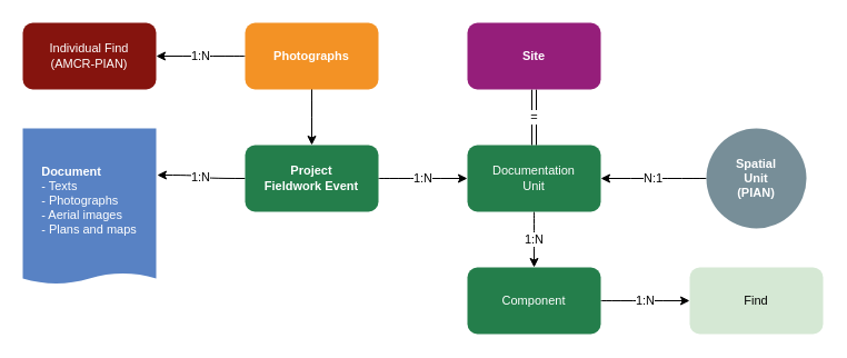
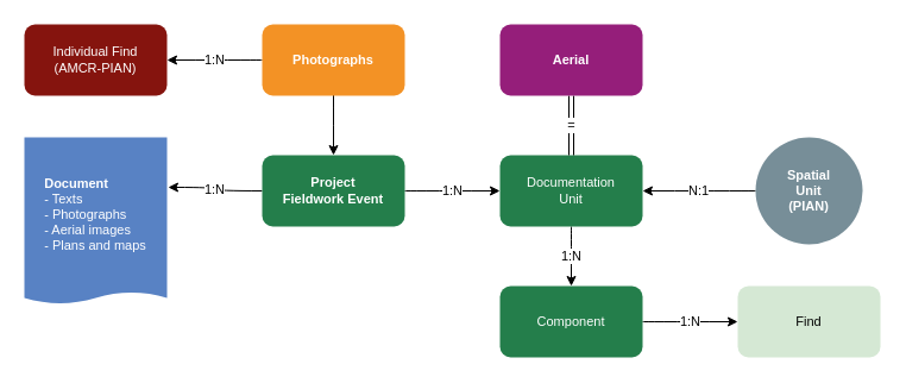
  <mxCell id="0" />
  <mxCell id="1" parent="0" />
  <mxCell id="2" value="&lt;div style=&quot;font-size: 11px;&quot; align=&quot;left&quot;&gt;&lt;b style=&quot;font-size: 11px;&quot;&gt;Document&lt;/b&gt;&lt;br style=&quot;font-size: 11px;&quot;&gt;&lt;/div&gt;&lt;div style=&quot;font-size: 11px;&quot; align=&quot;left&quot;&gt;&lt;span style=&quot;font-weight: normal; font-size: 11px;&quot;&gt;- Texts&lt;br style=&quot;font-size: 11px;&quot;&gt;- Photographs&lt;br style=&quot;font-size: 11px;&quot;&gt;- Aerial images&lt;br style=&quot;font-size: 11px;&quot;&gt;- Plans and maps&lt;/span&gt;&lt;br style=&quot;font-size: 11px;&quot;&gt;&lt;/div&gt;" style="shape=document;whiteSpace=wrap;html=1;boundedLbl=1;fontStyle=1;fillColor=#5882C4;strokeColor=none;size=0.071;fontFamily=Helvetica;fontSize=11;fontColor=#FFFFFF;" parent="1" vertex="1"><mxGeometry x="20" y="115" width="120" height="140" as="geometry" /></mxCell>
  <mxCell id="3" value="N:1" style="edgeStyle=orthogonalEdgeStyle;curved=1;rounded=0;orthogonalLoop=1;jettySize=auto;html=1;entryX=1;entryY=0.5;entryDx=0;entryDy=0;exitX=0;exitY=0.5;exitDx=0;exitDy=0;fontFamily=Helvetica;fontSize=11;fontColor=#000000;" parent="1" source="6" target="5" edge="1"><mxGeometry relative="1" as="geometry"><mxPoint x="560" y="210" as="sourcePoint" /></mxGeometry></mxCell>
  <mxCell id="4" value="&lt;div style=&quot;font-size: 11px;&quot;&gt;1:N&lt;/div&gt;" style="edgeStyle=orthogonalEdgeStyle;curved=1;rounded=0;orthogonalLoop=1;jettySize=auto;html=1;fontFamily=Helvetica;fontSize=11;exitX=0.5;exitY=1;exitDx=0;exitDy=0;fontColor=#000000;" parent="1" source="5" target="8" edge="1"><mxGeometry relative="1" as="geometry" /></mxCell>
  <mxCell id="5" value="Documentation&lt;br style=&quot;font-size: 11px;&quot;&gt;&lt;div style=&quot;font-size: 11px;&quot;&gt;Unit&lt;/div&gt;" style="whiteSpace=wrap;html=1;fillColor=#247E4B;strokeColor=none;rounded=1;fontStyle=0;fontFamily=Helvetica;fontSize=11;fontColor=#FFFFFF;" parent="1" vertex="1"><mxGeometry x="420" y="130" width="120" height="60" as="geometry" /></mxCell>
  <mxCell id="6" value="Spatial&lt;br style=&quot;font-size: 11px;&quot;&gt;Unit&lt;br style=&quot;font-size: 11px;&quot;&gt;(PIAN)" style="ellipse;whiteSpace=wrap;html=1;fillColor=#778E98;strokeColor=none;rounded=0;fontStyle=1;fontFamily=Helvetica;fontSize=11;fontColor=#FFFFFF;" parent="1" vertex="1"><mxGeometry x="635" y="115" width="90" height="90" as="geometry" /></mxCell>
  <mxCell id="7" value="1:N" style="edgeStyle=orthogonalEdgeStyle;curved=1;rounded=0;orthogonalLoop=1;jettySize=auto;html=1;fontFamily=Helvetica;fontSize=11;fontColor=#000000;" parent="1" source="8" target="9" edge="1"><mxGeometry relative="1" as="geometry" /></mxCell>
  <mxCell id="8" value="Component" style="whiteSpace=wrap;html=1;fillColor=#247E4B;strokeColor=none;rounded=1;fontStyle=0;fontFamily=Helvetica;fontSize=11;fontColor=#FFFFFF;" parent="1" vertex="1"><mxGeometry x="420" y="240" width="120" height="60" as="geometry" /></mxCell>
  <mxCell id="9" value="Find" style="whiteSpace=wrap;html=1;fillColor=#d5e8d4;strokeColor=none;rounded=1;fontStyle=0;fontFamily=Helvetica;fontSize=11;" parent="1" vertex="1"><mxGeometry x="620" y="240" width="120" height="60" as="geometry" /></mxCell>
  <mxCell id="10" value="=" style="edgeStyle=orthogonalEdgeStyle;curved=1;rounded=0;orthogonalLoop=1;jettySize=auto;html=1;exitX=0.5;exitY=1;exitDx=0;exitDy=0;entryX=0.5;entryY=0;entryDx=0;entryDy=0;elbow=vertical;shape=link;fontFamily=Helvetica;fontSize=11;fontColor=#000000;" parent="1" source="11" target="5" edge="1"><mxGeometry relative="1" as="geometry" /></mxCell>
- <mxCell id="11" value="Site" style="rounded=1;whiteSpace=wrap;html=1;fontStyle=1;fillColor=#951E7A;strokeColor=none;fontFamily=Helvetica;fontSize=11;fontColor=#FFFFFF;" parent="1" vertex="1"><mxGeometry x="420" y="20" width="120" height="60" as="geometry" /></mxCell>
+ <mxCell id="11" value="Aerial" style="rounded=1;whiteSpace=wrap;html=1;fontStyle=1;fillColor=#951E7A;strokeColor=none;fontFamily=Helvetica;fontSize=11;fontColor=#FFFFFF;" parent="1" vertex="1"><mxGeometry x="420" y="20" width="120" height="60" as="geometry" /></mxCell>
  <mxCell id="12" value="1:N" style="rounded=0;orthogonalLoop=1;jettySize=auto;html=1;exitX=1;exitY=0.5;exitDx=0;exitDy=0;entryX=0;entryY=0.5;entryDx=0;entryDy=0;edgeStyle=orthogonalEdgeStyle;elbow=vertical;curved=1;fontFamily=Helvetica;fontSize=11;fontColor=#000000;" parent="1" source="14" target="5" edge="1"><mxGeometry relative="1" as="geometry" /></mxCell>
  <mxCell id="13" value="1:N" style="rounded=0;orthogonalLoop=1;jettySize=auto;html=1;exitX=0;exitY=0.5;exitDx=0;exitDy=0;elbow=vertical;edgeStyle=orthogonalEdgeStyle;entryX=1.008;entryY=0.3;entryDx=0;entryDy=0;entryPerimeter=0;curved=1;fontFamily=Helvetica;fontSize=11;fontColor=#000000;" parent="1" source="14" target="2" edge="1"><mxGeometry relative="1" as="geometry" /></mxCell>
  <mxCell id="14" value="Project &lt;br style=&quot;font-size: 11px;&quot;&gt;Fieldwork Event" style="rounded=1;whiteSpace=wrap;html=1;fontStyle=1;fillColor=#247E4B;strokeColor=none;fontFamily=Helvetica;fontSize=11;fontColor=#FFFFFF;" parent="1" vertex="1"><mxGeometry x="220" y="130" width="120" height="60" as="geometry" /></mxCell>
  <mxCell id="15" value="1:N" style="edgeStyle=orthogonalEdgeStyle;curved=1;rounded=0;orthogonalLoop=1;jettySize=auto;html=1;fontFamily=Helvetica;fontSize=11;fontColor=#000000;" parent="1" source="17" target="18" edge="1"><mxGeometry relative="1" as="geometry" /></mxCell>
  <mxCell id="16" value="1:N" style="edgeStyle=orthogonalEdgeStyle;curved=1;rounded=0;orthogonalLoop=1;jettySize=auto;html=1;exitX=0.5;exitY=1;exitDx=0;exitDy=0;entryX=0.5;entryY=0;entryDx=0;entryDy=0;elbow=vertical;fontFamily=Helvetica;fontSize=11;fontColor=#000000;labelBackgroundColor=#FFFFFF;" parent="1" source="17" target="14" edge="1"><mxGeometry relative="1" as="geometry"><Array as="points"><mxPoint x="280" y="40" /><mxPoint x="280" y="40" /></Array></mxGeometry></mxCell>
  <mxCell id="17" value="Photographs" style="rounded=1;whiteSpace=wrap;html=1;fontStyle=1;fillColor=#F39225;strokeColor=none;fontFamily=Helvetica;fontSize=11;fontColor=#FFFFFF;" parent="1" vertex="1"><mxGeometry x="220" y="20" width="120" height="60" as="geometry" /></mxCell>
  <mxCell id="18" value="Individual Find&lt;br style=&quot;font-size: 11px;&quot;&gt;(AMCR-PIAN)" style="whiteSpace=wrap;html=1;fillColor=#85140E;strokeColor=none;rounded=1;fontStyle=0;fontFamily=Helvetica;fontSize=11;fontColor=#FFFFFF;" parent="1" vertex="1"><mxGeometry x="20" y="20" width="120" height="60" as="geometry" /></mxCell>
